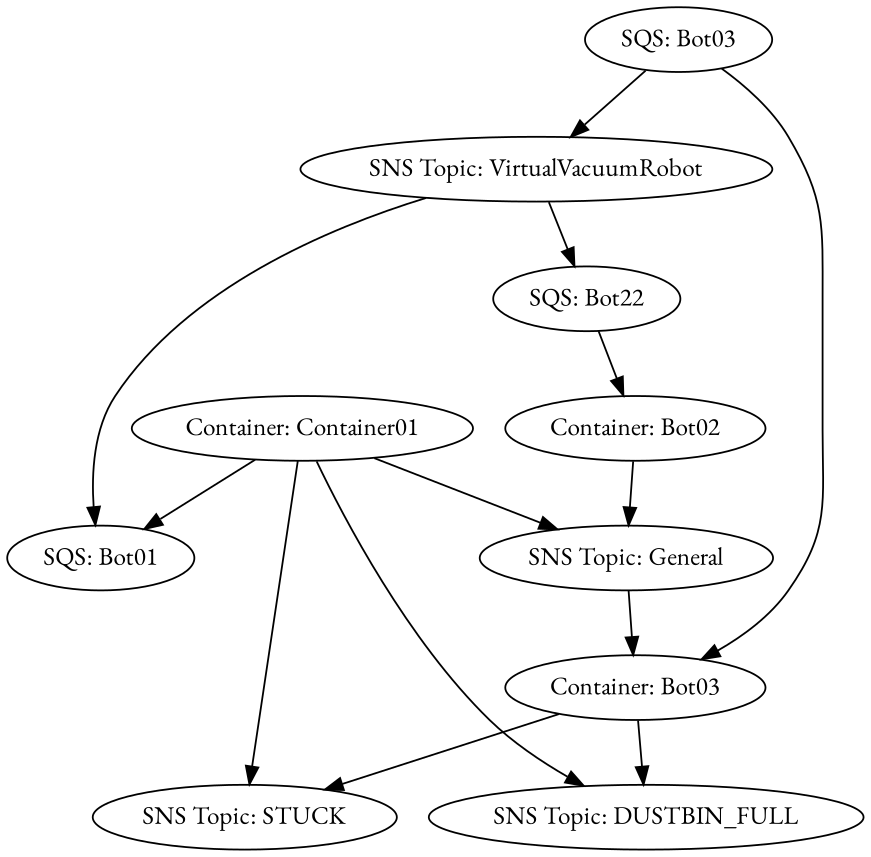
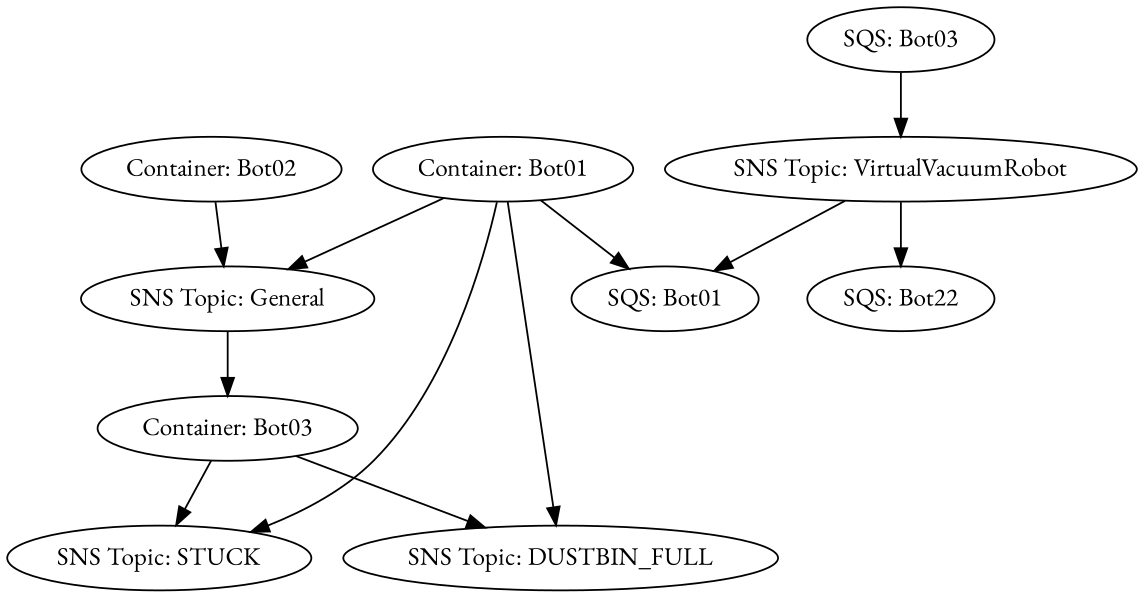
  digraph {
    fontname="EB Garamond"
    node [fontname="EB Garamond"]
    edge [fontname="EB Garamond"]
    "SNS Topic: VirtualVacuumRobot"
    "SQS: Bot01"
    n3 [label="SQS: Bot22"]
    "Container: Bot02"
    "SQS: Bot03"
    "Container: Bot03"
-   "Container: Bot01" [label="Container: Container01"]
+   "Container: Bot01"
    "SNS Topic: DUSTBIN_FULL"
    "SNS Topic: STUCK"
    "SNS Topic: General"
    "SNS Topic: VirtualVacuumRobot" -> "SQS: Bot01"
    "SNS Topic: VirtualVacuumRobot" -> n3
-   n3 -> "Container: Bot02"
    "Container: Bot02" -> "SNS Topic: General"
    "SQS: Bot03" -> "SNS Topic: VirtualVacuumRobot"
-   "SQS: Bot03" -> "Container: Bot03"
    "Container: Bot03" -> "SNS Topic: DUSTBIN_FULL"
    "Container: Bot03" -> "SNS Topic: STUCK"
    "Container: Bot01" -> "SQS: Bot01"
    "Container: Bot01" -> "SNS Topic: DUSTBIN_FULL"
    "Container: Bot01" -> "SNS Topic: STUCK"
    "Container: Bot01" -> "SNS Topic: General"
    "SNS Topic: General" -> "Container: Bot03"
  }
